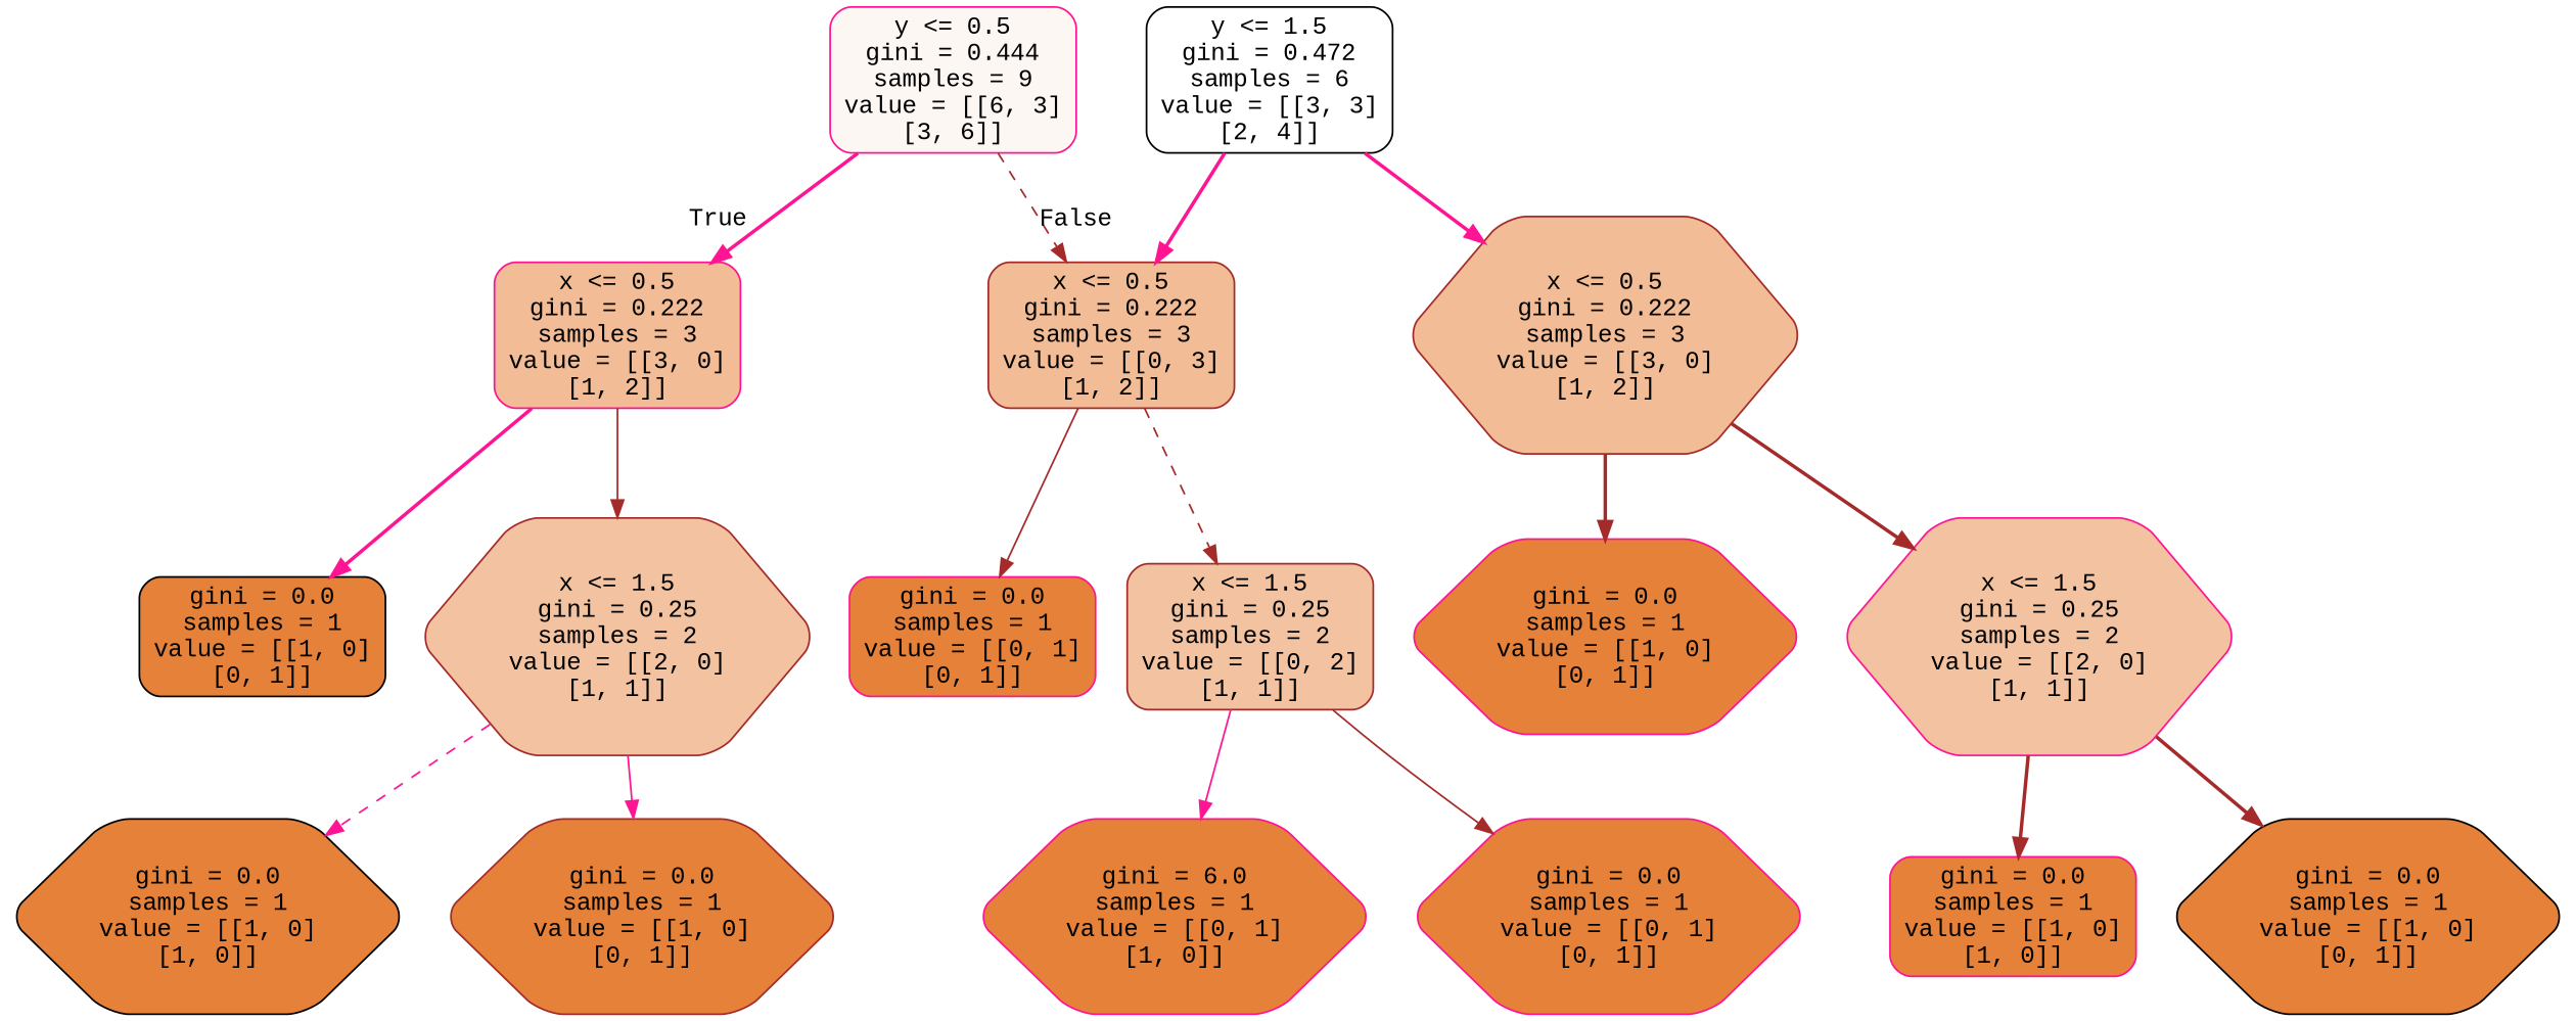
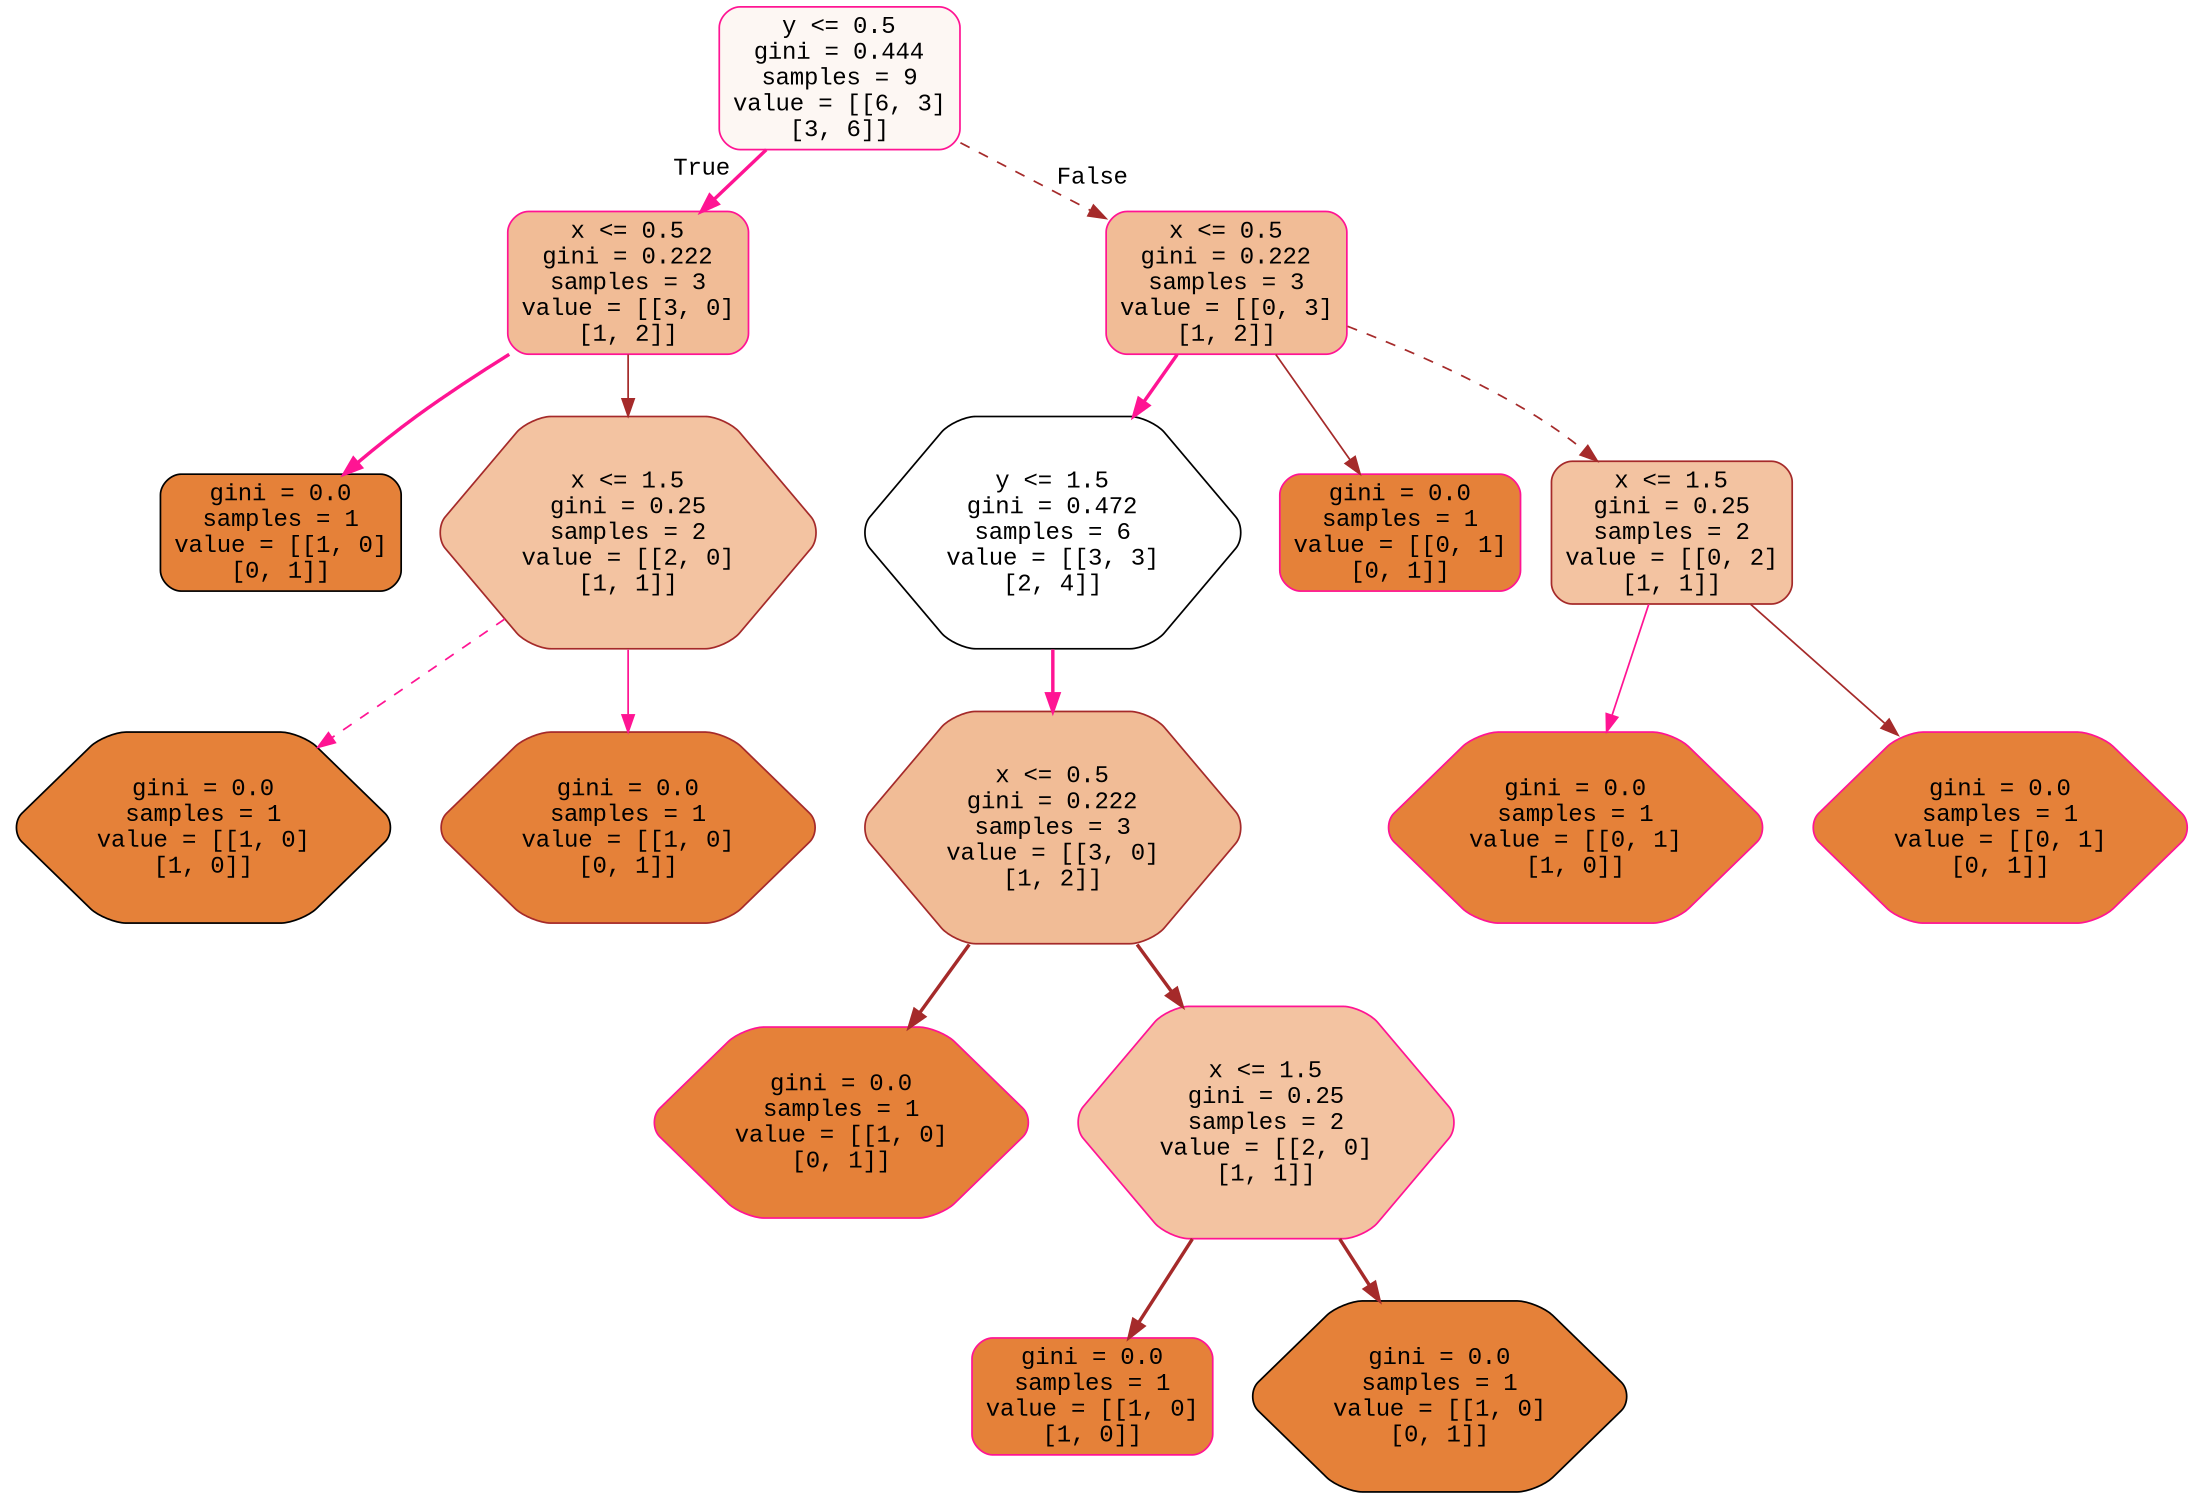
  digraph {
    fontname="Liberation Mono"
    node [color=deeppink fillcolor="#e58139ff" fontname="Liberation Mono" shape=hexagon style="filled, rounded"]
    edge [color=brown fontname="Liberation Mono" style=bold]
    n1 [fillcolor="#e581390f" label="y <= 0.5\ngini = 0.444\nsamples = 9\nvalue = [[6, 3]\n[3, 6]]" shape=box]
    n2 [fillcolor="#e5813987" label="x <= 0.5\ngini = 0.222\nsamples = 3\nvalue = [[3, 0]\n[1, 2]]" shape=box]
-   n3 [color=brown fillcolor="#e5813987" label="x <= 0.5\ngini = 0.222\nsamples = 3\nvalue = [[0, 3]\n[1, 2]]" shape=box]
+   n3 [fillcolor="#e5813987" label="x <= 0.5\ngini = 0.222\nsamples = 3\nvalue = [[0, 3]\n[1, 2]]" shape=box]
    n4 [color=black label="gini = 0.0\nsamples = 1\nvalue = [[1, 0]\n[0, 1]]" shape=box]
    n5 [color=brown fillcolor="#e5813978" label="x <= 1.5\ngini = 0.25\nsamples = 2\nvalue = [[2, 0]\n[1, 1]]"]
-   n6 [color=black fillcolor="#e5813900" label="y <= 1.5\ngini = 0.472\nsamples = 6\nvalue = [[3, 3]\n[2, 4]]" shape=box]
+   n6 [color=black fillcolor="#e5813900" label="y <= 1.5\ngini = 0.472\nsamples = 6\nvalue = [[3, 3]\n[2, 4]]"]
    n7 [color=brown fillcolor="#e5813987" label="x <= 0.5\ngini = 0.222\nsamples = 3\nvalue = [[3, 0]\n[1, 2]]"]
    n8 [color=black label="gini = 0.0\nsamples = 1\nvalue = [[1, 0]\n[1, 0]]"]
    n9 [color=brown label="gini = 0.0\nsamples = 1\nvalue = [[1, 0]\n[0, 1]]"]
    n10 [label="gini = 0.0\nsamples = 1\nvalue = [[0, 1]\n[0, 1]]" shape=box]
    n11 [color=brown fillcolor="#e5813978" label="x <= 1.5\ngini = 0.25\nsamples = 2\nvalue = [[0, 2]\n[1, 1]]" shape=box]
    n12 [label="gini = 0.0\nsamples = 1\nvalue = [[1, 0]\n[0, 1]]"]
    n13 [fillcolor="#e5813978" label="x <= 1.5\ngini = 0.25\nsamples = 2\nvalue = [[2, 0]\n[1, 1]]"]
-   n14 [label="gini = 6.0\nsamples = 1\nvalue = [[0, 1]\n[1, 0]]"]
+   n14 [label="gini = 0.0\nsamples = 1\nvalue = [[0, 1]\n[1, 0]]"]
    n15 [label="gini = 0.0\nsamples = 1\nvalue = [[0, 1]\n[0, 1]]"]
    n16 [label="gini = 0.0\nsamples = 1\nvalue = [[1, 0]\n[1, 0]]" shape=box]
    n17 [color=black label="gini = 0.0\nsamples = 1\nvalue = [[1, 0]\n[0, 1]]"]
    n1 -> n2 [color=deeppink headlabel=True labelangle=45 labeldistance=2.5]
    n1 -> n3 [headlabel=False labelangle=-45 labeldistance=2.5 style=dashed]
    n2 -> n4 [color=deeppink]
    n2 -> n5 [style=solid]
    n3 -> n10 [style=solid]
    n3 -> n11 [style=dashed]
    n5 -> n8 [color=deeppink style=dashed]
    n5 -> n9 [color=deeppink style=solid]
-   n6 -> n3 [color=deeppink]
+   n3 -> n6 [color=deeppink]
    n6 -> n7 [color=deeppink]
    n7 -> n12
    n7 -> n13
    n11 -> n14 [color=deeppink style=solid]
    n11 -> n15 [style=solid]
    n13 -> n16
    n13 -> n17
  }
